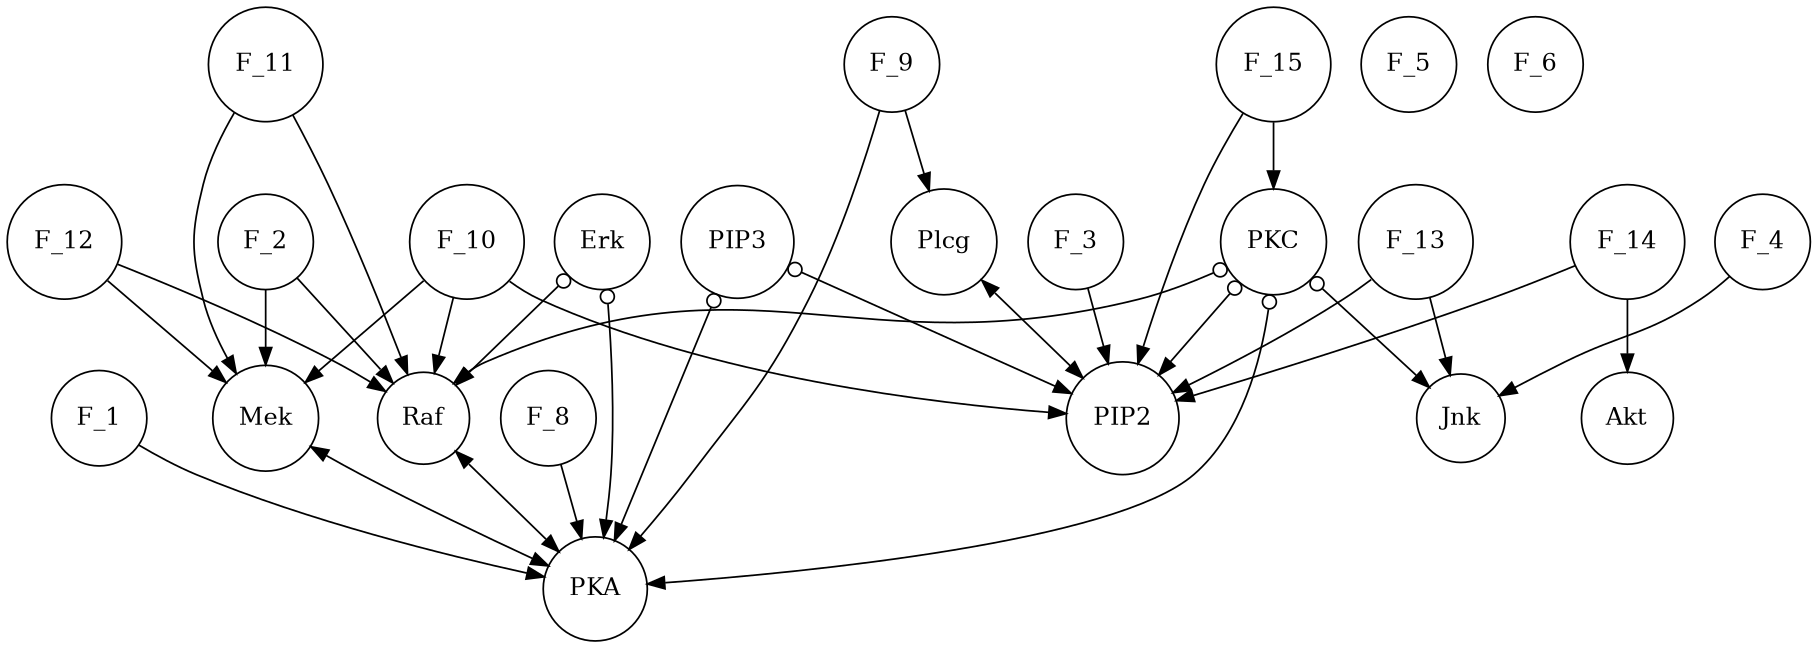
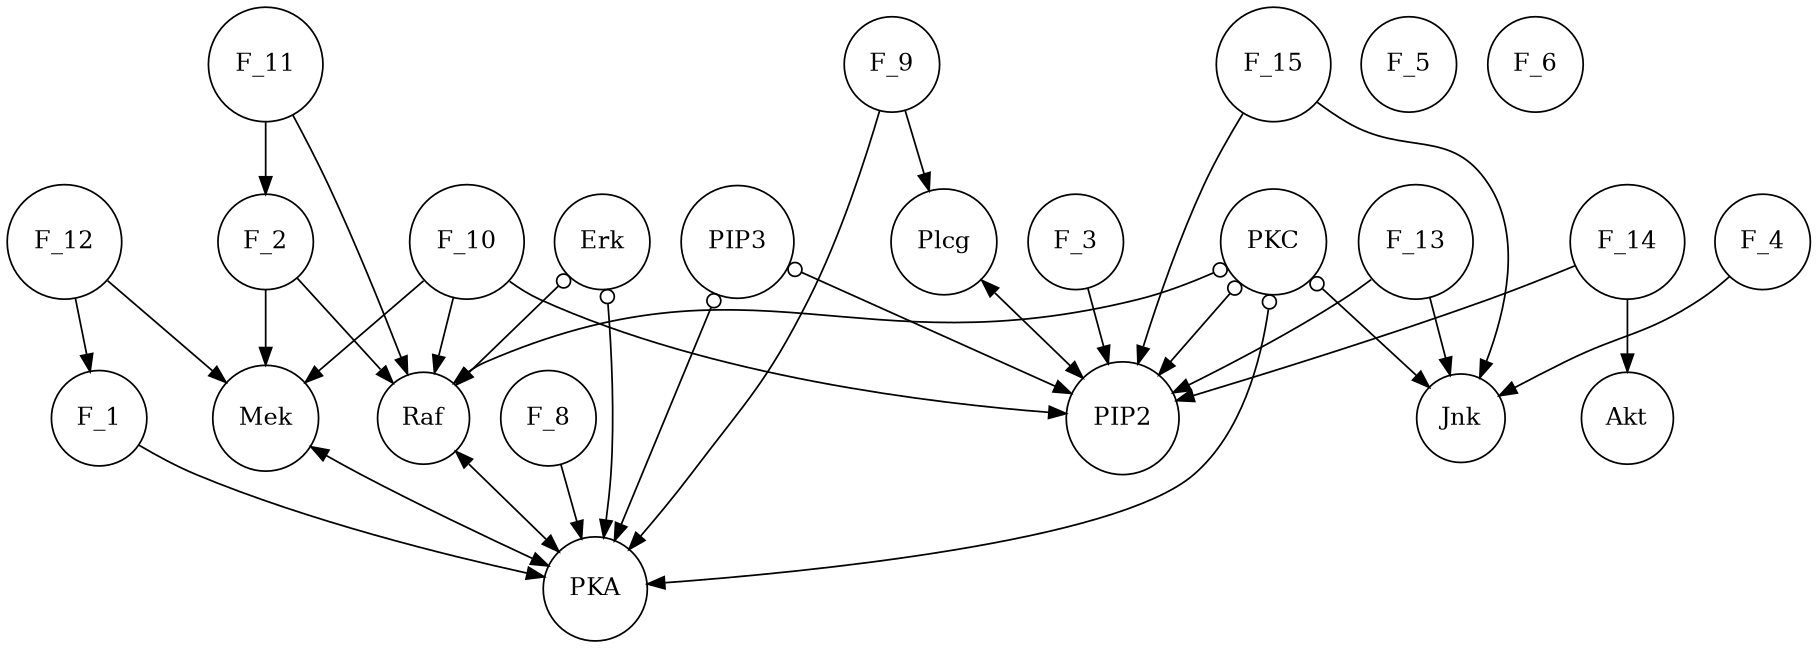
  digraph {
    node [shape=circle]
    F_1
    PKA
    F_2
    Raf
    Mek
    F_3
    PIP2
    F_4
    Jnk
    F_5
    F_6
    Plcg
    F_8
    F_9
    F_10
    F_11
    F_12
    F_13
    F_14
    Akt
    F_15
    PIP3
    Erk
    PKC
    F_1 -> PKA
    F_2 -> Raf
    F_2 -> Mek
    Raf -> PKA [arrowhead=normal arrowtail=normal dir=both]
    Mek -> PKA [arrowhead=normal arrowtail=normal dir=both]
    F_3 -> PIP2
    F_4 -> Jnk
    Plcg -> PIP2 [arrowhead=normal arrowtail=normal dir=both]
    F_8 -> PKA
    F_9 -> PKA
    F_9 -> Plcg
    F_10 -> Raf
    F_10 -> Mek
    F_10 -> PIP2
    F_11 -> Raf
-   F_11 -> Mek
-   F_12 -> Raf
+   F_11 -> F_2
+   F_12 -> F_1
    F_12 -> Mek
    F_13 -> PIP2
    F_13 -> Jnk
    F_14 -> PIP2
    F_14 -> Akt
    F_15 -> PIP2
-   F_15 -> PKC
+   F_15 -> Jnk
    PIP3 -> PKA [arrowhead=normal arrowtail=odot dir=both]
    PIP3 -> PIP2 [arrowhead=normal arrowtail=odot dir=both]
    Erk -> PKA [arrowhead=normal arrowtail=odot dir=both]
    Erk -> Raf [arrowhead=normal arrowtail=odot dir=both]
    PKC -> PKA [arrowhead=normal arrowtail=odot dir=both]
    PKC -> Raf [arrowhead=normal arrowtail=odot dir=both]
    PKC -> PIP2 [arrowhead=normal arrowtail=odot dir=both]
    PKC -> Jnk [arrowhead=normal arrowtail=odot dir=both]
  }
